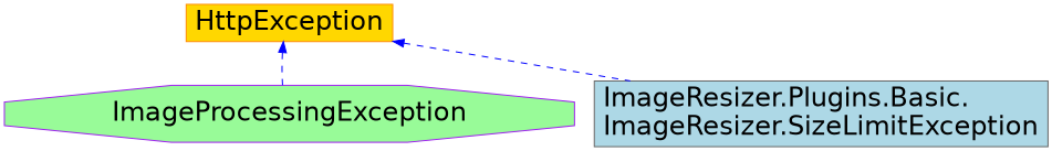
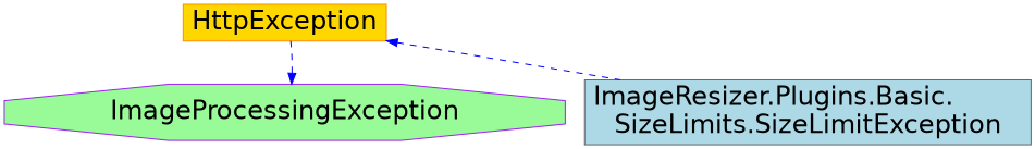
  digraph {
    node [fontname=Helvetica fontsize=24 shape=box style=filled]
    edge [color=blue dir=back fontname=Helvetica fontsize=24 labelfontname=Helvetica labelfontsize=24 style=dashed]
-   n1 [color=gray40 fillcolor=lightblue fontcolor=black height=0.2 label="ImageResizer.Plugins.Basic.\lImageResizer.SizeLimitException" width=0.4]
+   n1 [color=gray40 fillcolor=lightblue fontcolor=black height=0.2 label="ImageResizer.Plugins.Basic.\lSizeLimits.SizeLimitException" width=0.4]
    n2 [color=purple fillcolor=palegreen height=0.2 label=ImageProcessingException shape=octagon width=0.4]
    n3 [color=darkorange fillcolor=gold height=0.2 label=HttpException width=0.4]
    n3 -> n1
-   n3 -> n2
+   n2 -> n3
  }
